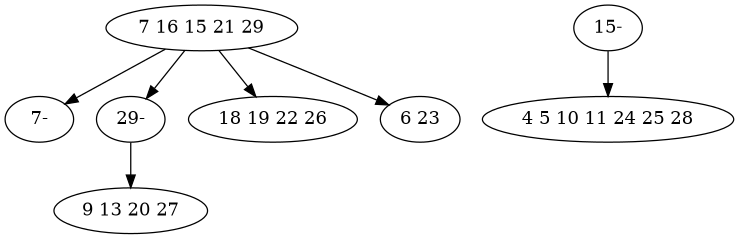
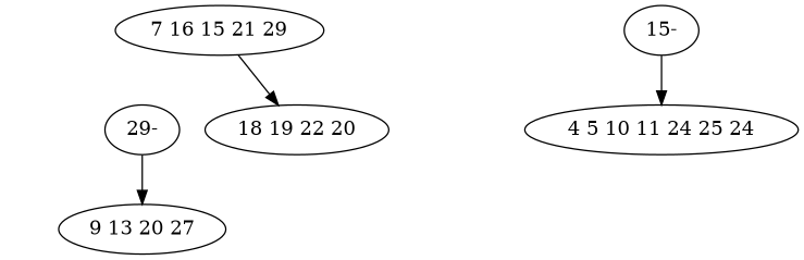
  digraph {
    n1 [label="7 16 15 21 29"]
-   n2 [label="7-"]
    n3 [label="29-"]
-   n4 [label="18 19 22 26"]
-   n5 [label="6 23"]
+   n4 [label="18 19 22 20"]
    n6 [label="9 13 20 27"]
    n7 [label="15-"]
-   n8 [label="4 5 10 11 24 25 28"]
-   n1 -> n2
-   n1 -> n3
+   n8 [label="4 5 10 11 24 25 24"]
    n1 -> n4
-   n1 -> n5
    n3 -> n6
    n7 -> n8
  }
